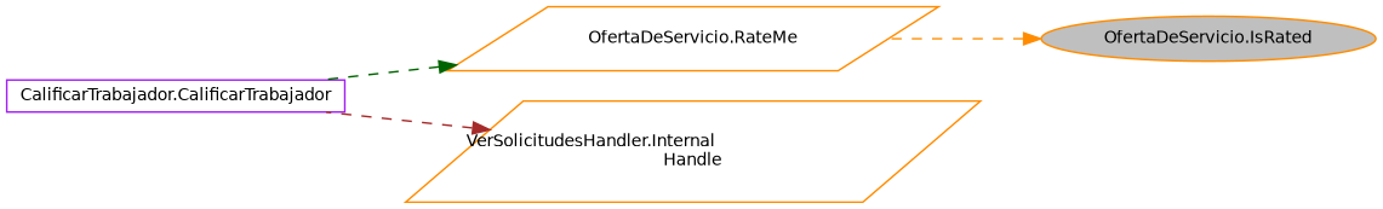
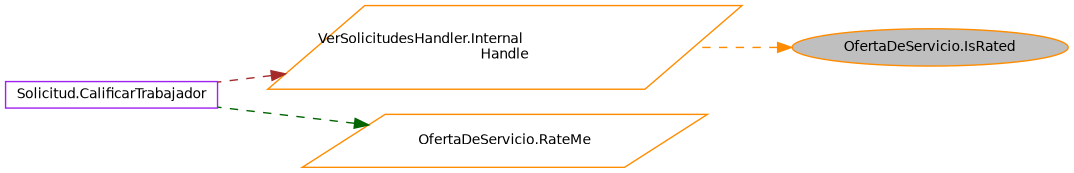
  digraph {
    rankdir=RL
    node [color=darkorange fillcolor=white fontname=Helvetica fontsize=10 shape=parallelogram style=filled]
    edge [dir=back fontname=Helvetica fontsize=10 labelfontname=Helvetica labelfontsize=10 style=dashed]
    n1 [fillcolor=grey75 fontcolor=black height=0.2 label="OfertaDeServicio.IsRated" shape=ellipse width=0.4]
    n2 [height=0.2 label="OfertaDeServicio.RateMe" width=0.4]
-   n3 [color=purple height=0.2 label="CalificarTrabajador.CalificarTrabajador" shape=box width=0.4]
+   n3 [color=purple height=0.2 label="Solicitud.CalificarTrabajador" shape=box width=0.4]
    n4 [height=0.2 label="VerSolicitudesHandler.Internal\lHandle" width=0.4]
-   n1 -> n2 [color=darkorange]
+   n1 -> n4 [color=darkorange]
    n2 -> n3 [color=darkgreen]
    n4 -> n3 [color=brown]
  }
